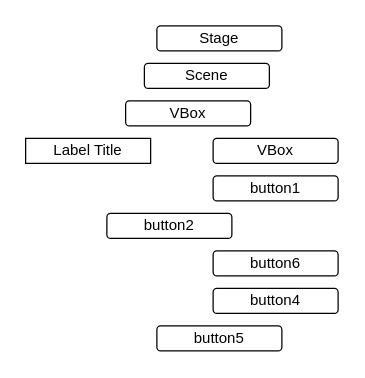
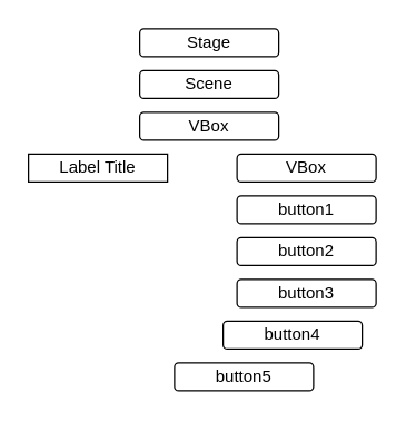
  <mxCell id="0" />
  <mxCell id="1" parent="0" />
- <mxCell id="2" value="Stage" style="rounded=1;whiteSpace=wrap;html=1;" vertex="1" parent="1"><mxGeometry x="125" y="20" width="100" height="20" as="geometry" /></mxCell>
- <mxCell id="3" value="Scene" style="rounded=1;whiteSpace=wrap;html=1;" vertex="1" parent="1"><mxGeometry x="115" y="50" width="100" height="20" as="geometry" /></mxCell>
+ <mxCell id="2" value="Stage" style="rounded=1;whiteSpace=wrap;html=1;" vertex="1" parent="1"><mxGeometry x="100" y="20" width="100" height="20" as="geometry" /></mxCell>
+ <mxCell id="3" value="Scene" style="rounded=1;whiteSpace=wrap;html=1;" vertex="1" parent="1"><mxGeometry x="100" y="50" width="100" height="20" as="geometry" /></mxCell>
  <mxCell id="4" value="button1" style="rounded=1;whiteSpace=wrap;html=1;" vertex="1" parent="1"><mxGeometry x="170" y="140" width="100" height="20" as="geometry" /></mxCell>
  <mxCell id="5" value="VBox" style="rounded=1;whiteSpace=wrap;html=1;" vertex="1" parent="1"><mxGeometry x="100" y="80" width="100" height="20" as="geometry" /></mxCell>
- <mxCell id="6" value="button2" style="rounded=1;whiteSpace=wrap;html=1;" vertex="1" parent="1"><mxGeometry x="85" y="170" width="100" height="20" as="geometry" /></mxCell>
- <mxCell id="7" value="button4" style="rounded=1;whiteSpace=wrap;html=1;" vertex="1" parent="1"><mxGeometry x="170" y="230" width="100" height="20" as="geometry" /></mxCell>
+ <mxCell id="6" value="button2" style="rounded=1;whiteSpace=wrap;html=1;" vertex="1" parent="1"><mxGeometry x="170" y="170" width="100" height="20" as="geometry" /></mxCell>
+ <mxCell id="7" value="button4" style="rounded=1;whiteSpace=wrap;html=1;" vertex="1" parent="1"><mxGeometry x="160" y="230" width="100" height="20" as="geometry" /></mxCell>
  <mxCell id="8" value="Label Title" style="whiteSpace=wrap;html=1;rounded=0;" vertex="1" parent="1"><mxGeometry x="20" y="110" width="100" height="20" as="geometry" /></mxCell>
- <mxCell id="9" value="button6" style="rounded=1;whiteSpace=wrap;html=1;" vertex="1" parent="1"><mxGeometry x="170" y="200" width="100" height="20" as="geometry" /></mxCell>
+ <mxCell id="9" value="button3" style="rounded=1;whiteSpace=wrap;html=1;" vertex="1" parent="1"><mxGeometry x="170" y="200" width="100" height="20" as="geometry" /></mxCell>
  <mxCell id="10" value="button5" style="rounded=1;whiteSpace=wrap;html=1;" vertex="1" parent="1"><mxGeometry x="125" y="260" width="100" height="20" as="geometry" /></mxCell>
  <mxCell id="11" value="VBox" style="rounded=1;whiteSpace=wrap;html=1;" vertex="1" parent="1"><mxGeometry x="170" y="110" width="100" height="20" as="geometry" /></mxCell>
